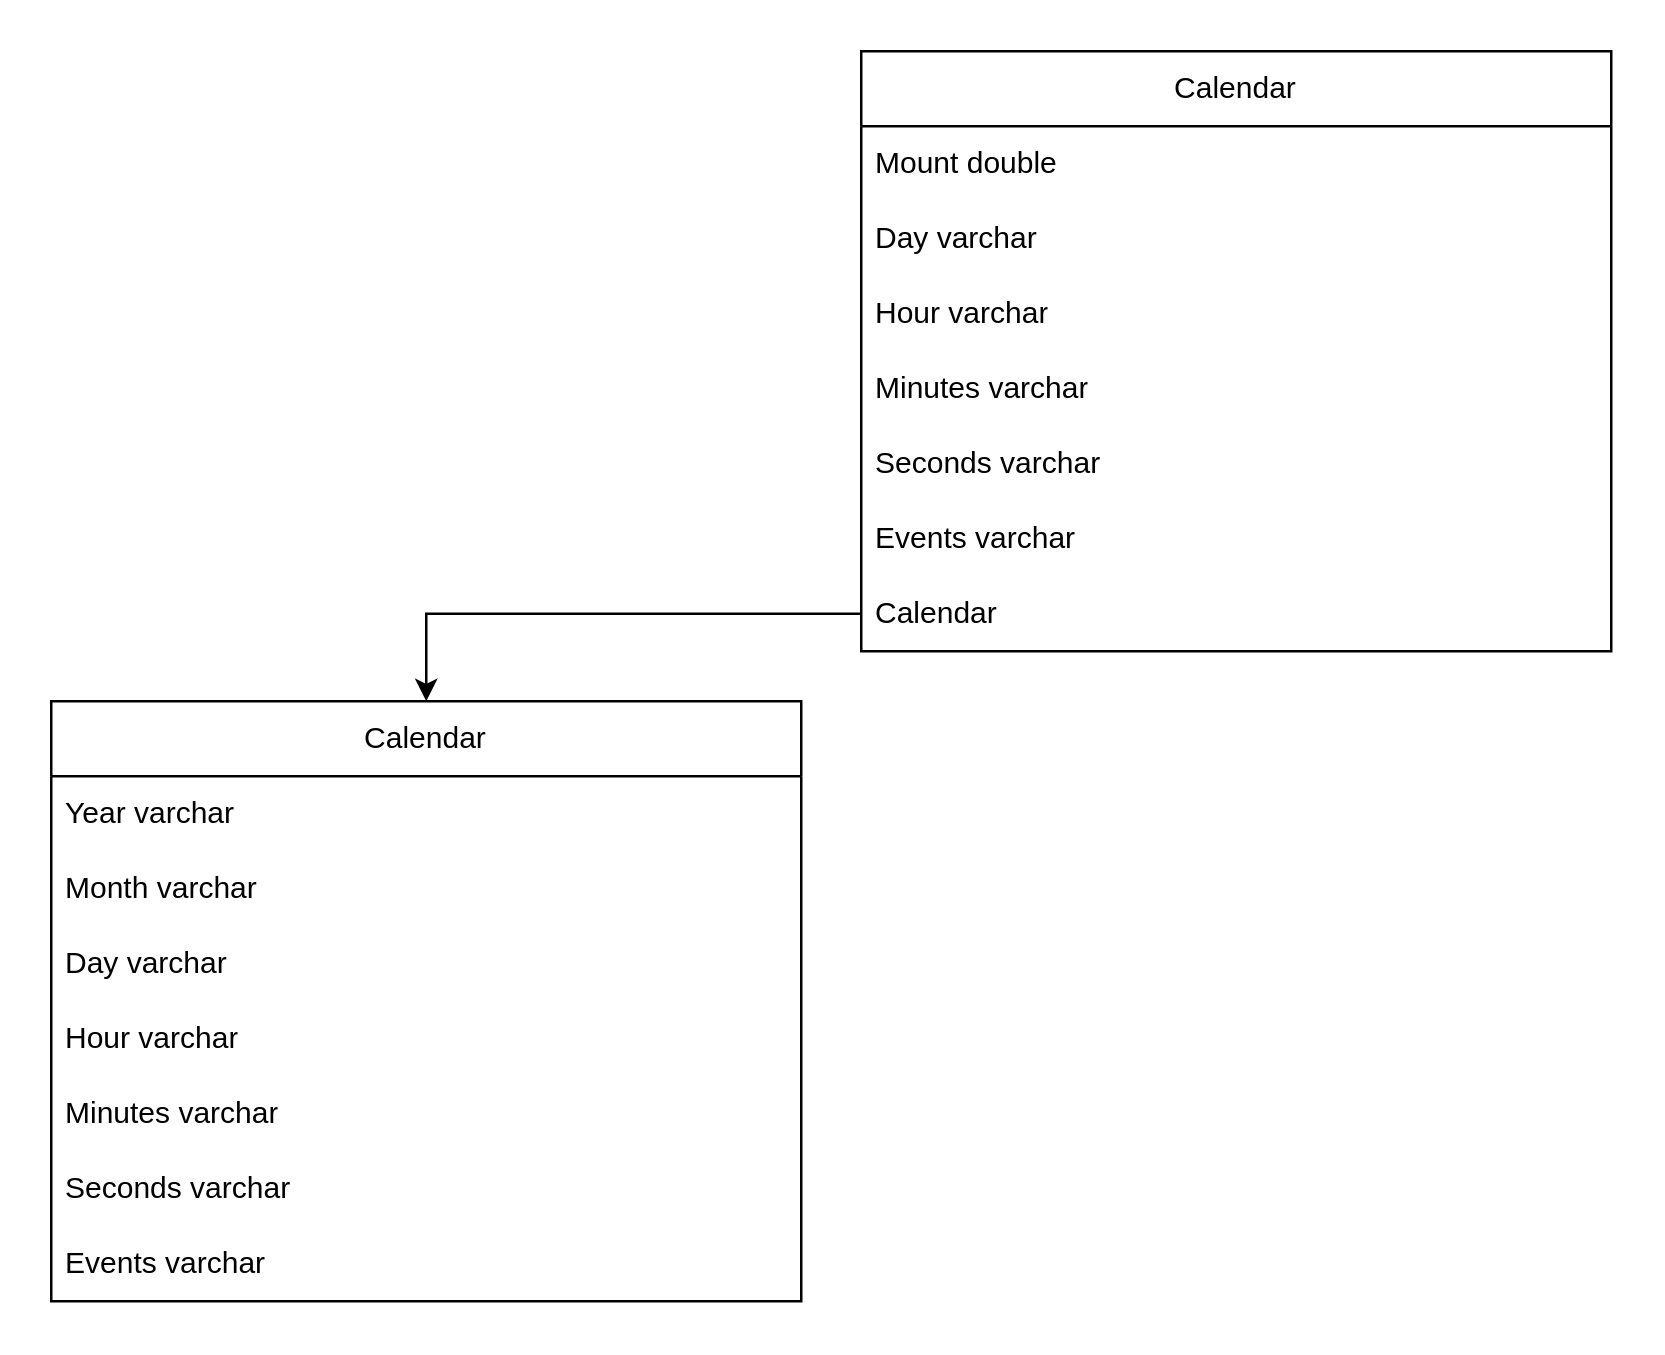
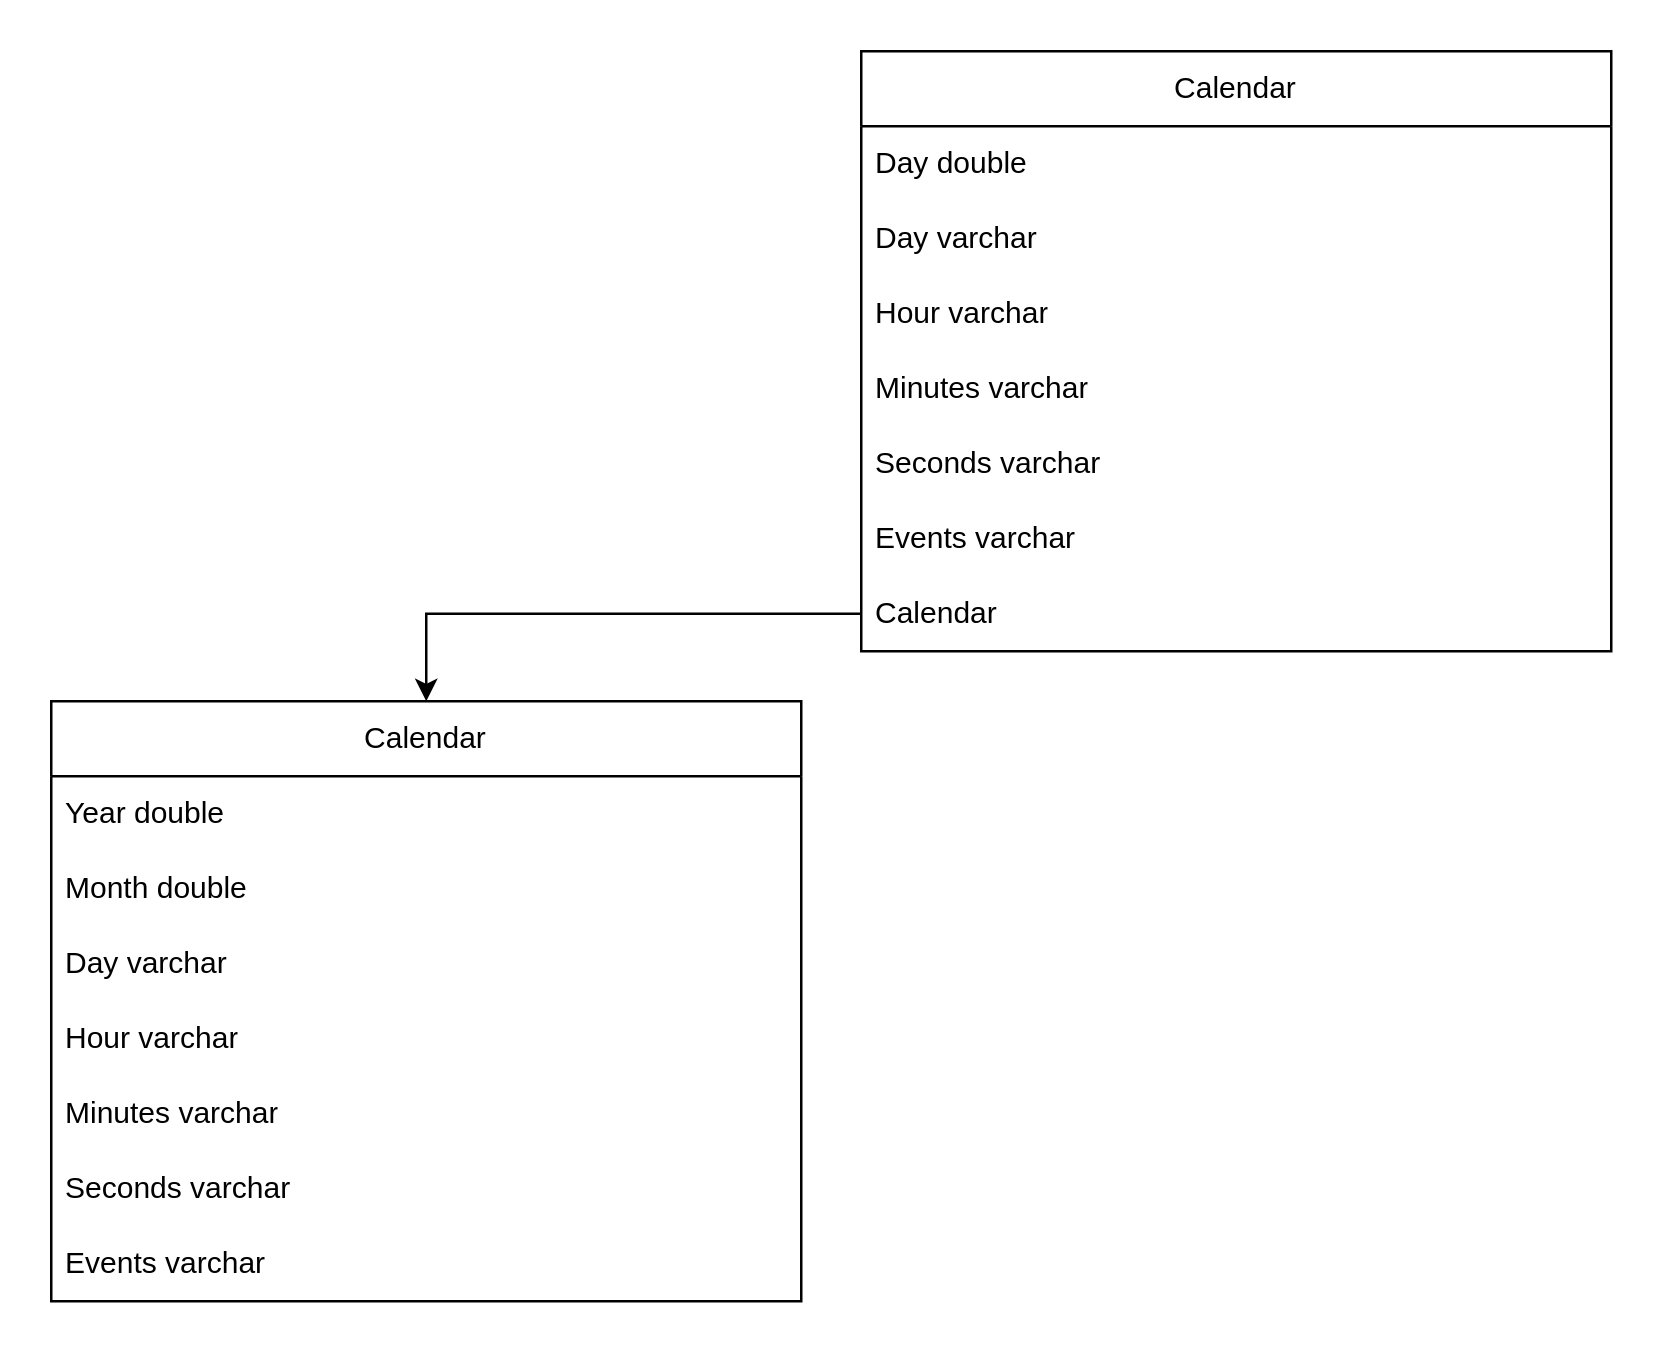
  <mxCell id="0" />
  <mxCell id="1" parent="0" />
  <mxCell id="2" value="Calendar" style="swimlane;fontStyle=0;childLayout=stackLayout;horizontal=1;startSize=30;horizontalStack=0;resizeParent=1;resizeParentMax=0;resizeLast=0;collapsible=1;marginBottom=0;whiteSpace=wrap;html=1;" vertex="1" parent="1"><mxGeometry x="20" y="280" width="300" height="240" as="geometry"><mxRectangle x="110" y="160" width="90" height="30" as="alternateBounds" /></mxGeometry></mxCell>
- <mxCell id="3" value="Year varchar" style="text;strokeColor=none;fillColor=none;align=left;verticalAlign=middle;spacingLeft=4;spacingRight=4;overflow=hidden;points=[[0,0.5],[1,0.5]];portConstraint=eastwest;rotatable=0;whiteSpace=wrap;html=1;" vertex="1" parent="2"><mxGeometry y="30" width="300" height="30" as="geometry" /></mxCell>
- <mxCell id="4" value="Month varchar" style="text;strokeColor=none;fillColor=none;align=left;verticalAlign=middle;spacingLeft=4;spacingRight=4;overflow=hidden;points=[[0,0.5],[1,0.5]];portConstraint=eastwest;rotatable=0;whiteSpace=wrap;html=1;" vertex="1" parent="2"><mxGeometry y="60" width="300" height="30" as="geometry" /></mxCell>
+ <mxCell id="3" value="Year double" style="text;strokeColor=none;fillColor=none;align=left;verticalAlign=middle;spacingLeft=4;spacingRight=4;overflow=hidden;points=[[0,0.5],[1,0.5]];portConstraint=eastwest;rotatable=0;whiteSpace=wrap;html=1;" vertex="1" parent="2"><mxGeometry y="30" width="300" height="30" as="geometry" /></mxCell>
+ <mxCell id="4" value="Month double" style="text;strokeColor=none;fillColor=none;align=left;verticalAlign=middle;spacingLeft=4;spacingRight=4;overflow=hidden;points=[[0,0.5],[1,0.5]];portConstraint=eastwest;rotatable=0;whiteSpace=wrap;html=1;" vertex="1" parent="2"><mxGeometry y="60" width="300" height="30" as="geometry" /></mxCell>
  <mxCell id="5" value="Day varchar" style="text;strokeColor=none;fillColor=none;align=left;verticalAlign=middle;spacingLeft=4;spacingRight=4;overflow=hidden;points=[[0,0.5],[1,0.5]];portConstraint=eastwest;rotatable=0;whiteSpace=wrap;html=1;" vertex="1" parent="2"><mxGeometry y="90" width="300" height="30" as="geometry" /></mxCell>
  <mxCell id="6" value="Hour varchar" style="text;strokeColor=none;fillColor=none;align=left;verticalAlign=middle;spacingLeft=4;spacingRight=4;overflow=hidden;points=[[0,0.5],[1,0.5]];portConstraint=eastwest;rotatable=0;whiteSpace=wrap;html=1;" vertex="1" parent="2"><mxGeometry y="120" width="300" height="30" as="geometry" /></mxCell>
  <mxCell id="7" value="Minutes varchar" style="text;strokeColor=none;fillColor=none;align=left;verticalAlign=middle;spacingLeft=4;spacingRight=4;overflow=hidden;points=[[0,0.5],[1,0.5]];portConstraint=eastwest;rotatable=0;whiteSpace=wrap;html=1;" vertex="1" parent="2"><mxGeometry y="150" width="300" height="30" as="geometry" /></mxCell>
  <mxCell id="8" value="Seconds varchar" style="text;strokeColor=none;fillColor=none;align=left;verticalAlign=middle;spacingLeft=4;spacingRight=4;overflow=hidden;points=[[0,0.5],[1,0.5]];portConstraint=eastwest;rotatable=0;whiteSpace=wrap;html=1;" vertex="1" parent="2"><mxGeometry y="180" width="300" height="30" as="geometry" /></mxCell>
  <mxCell id="9" value="Events varchar" style="text;strokeColor=none;fillColor=none;align=left;verticalAlign=middle;spacingLeft=4;spacingRight=4;overflow=hidden;points=[[0,0.5],[1,0.5]];portConstraint=eastwest;rotatable=0;whiteSpace=wrap;html=1;" vertex="1" parent="2"><mxGeometry y="210" width="300" height="30" as="geometry" /></mxCell>
  <mxCell id="10" value="Calendar" style="swimlane;fontStyle=0;childLayout=stackLayout;horizontal=1;startSize=30;horizontalStack=0;resizeParent=1;resizeParentMax=0;resizeLast=0;collapsible=1;marginBottom=0;whiteSpace=wrap;html=1;" vertex="1" parent="1"><mxGeometry x="344" y="20" width="300" height="240" as="geometry"><mxRectangle x="110" y="160" width="90" height="30" as="alternateBounds" /></mxGeometry></mxCell>
- <mxCell id="11" value="Mount double" style="text;strokeColor=none;fillColor=none;align=left;verticalAlign=middle;spacingLeft=4;spacingRight=4;overflow=hidden;points=[[0,0.5],[1,0.5]];portConstraint=eastwest;rotatable=0;whiteSpace=wrap;html=1;" vertex="1" parent="10"><mxGeometry y="30" width="300" height="30" as="geometry" /></mxCell>
+ <mxCell id="11" value="Day double" style="text;strokeColor=none;fillColor=none;align=left;verticalAlign=middle;spacingLeft=4;spacingRight=4;overflow=hidden;points=[[0,0.5],[1,0.5]];portConstraint=eastwest;rotatable=0;whiteSpace=wrap;html=1;" vertex="1" parent="10"><mxGeometry y="30" width="300" height="30" as="geometry" /></mxCell>
  <mxCell id="12" value="Day varchar" style="text;strokeColor=none;fillColor=none;align=left;verticalAlign=middle;spacingLeft=4;spacingRight=4;overflow=hidden;points=[[0,0.5],[1,0.5]];portConstraint=eastwest;rotatable=0;whiteSpace=wrap;html=1;" vertex="1" parent="10"><mxGeometry y="60" width="300" height="30" as="geometry" /></mxCell>
  <mxCell id="13" value="Hour varchar" style="text;strokeColor=none;fillColor=none;align=left;verticalAlign=middle;spacingLeft=4;spacingRight=4;overflow=hidden;points=[[0,0.5],[1,0.5]];portConstraint=eastwest;rotatable=0;whiteSpace=wrap;html=1;" vertex="1" parent="10"><mxGeometry y="90" width="300" height="30" as="geometry" /></mxCell>
  <mxCell id="14" value="Minutes varchar" style="text;strokeColor=none;fillColor=none;align=left;verticalAlign=middle;spacingLeft=4;spacingRight=4;overflow=hidden;points=[[0,0.5],[1,0.5]];portConstraint=eastwest;rotatable=0;whiteSpace=wrap;html=1;" vertex="1" parent="10"><mxGeometry y="120" width="300" height="30" as="geometry" /></mxCell>
  <mxCell id="15" value="Seconds varchar" style="text;strokeColor=none;fillColor=none;align=left;verticalAlign=middle;spacingLeft=4;spacingRight=4;overflow=hidden;points=[[0,0.5],[1,0.5]];portConstraint=eastwest;rotatable=0;whiteSpace=wrap;html=1;" vertex="1" parent="10"><mxGeometry y="150" width="300" height="30" as="geometry" /></mxCell>
  <mxCell id="16" value="Events varchar" style="text;strokeColor=none;fillColor=none;align=left;verticalAlign=middle;spacingLeft=4;spacingRight=4;overflow=hidden;points=[[0,0.5],[1,0.5]];portConstraint=eastwest;rotatable=0;whiteSpace=wrap;html=1;" vertex="1" parent="10"><mxGeometry y="180" width="300" height="30" as="geometry" /></mxCell>
  <mxCell id="17" value="Calendar" style="text;strokeColor=none;fillColor=none;align=left;verticalAlign=middle;spacingLeft=4;spacingRight=4;overflow=hidden;points=[[0,0.5],[1,0.5]];portConstraint=eastwest;rotatable=0;whiteSpace=wrap;html=1;" vertex="1" parent="10"><mxGeometry y="210" width="300" height="30" as="geometry" /></mxCell>
  <mxCell id="18" style="edgeStyle=orthogonalEdgeStyle;rounded=0;orthogonalLoop=1;jettySize=auto;html=1;entryX=0.5;entryY=0;entryDx=0;entryDy=0;" edge="1" parent="1" source="17" target="2"><mxGeometry relative="1" as="geometry" /></mxCell>
